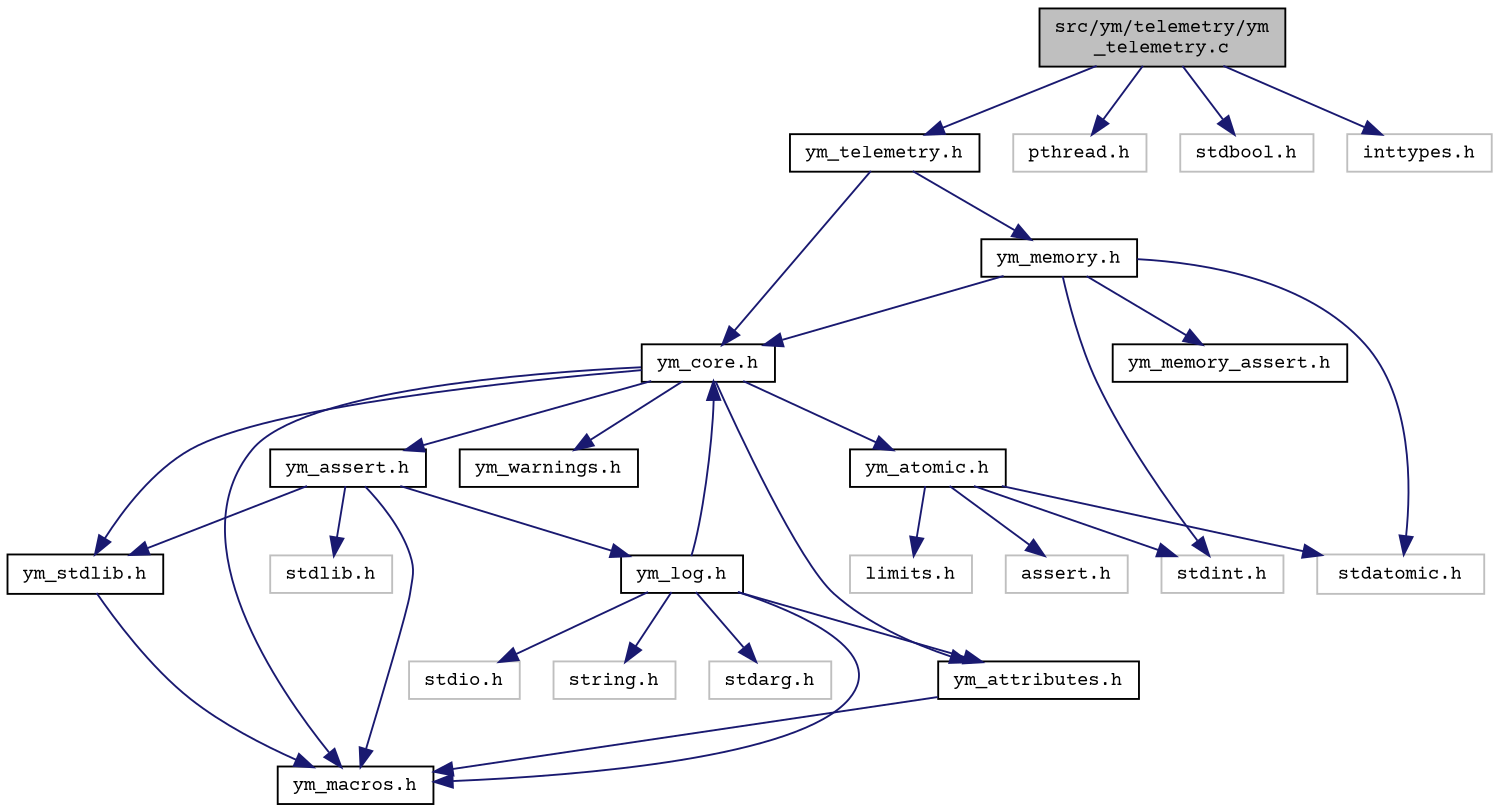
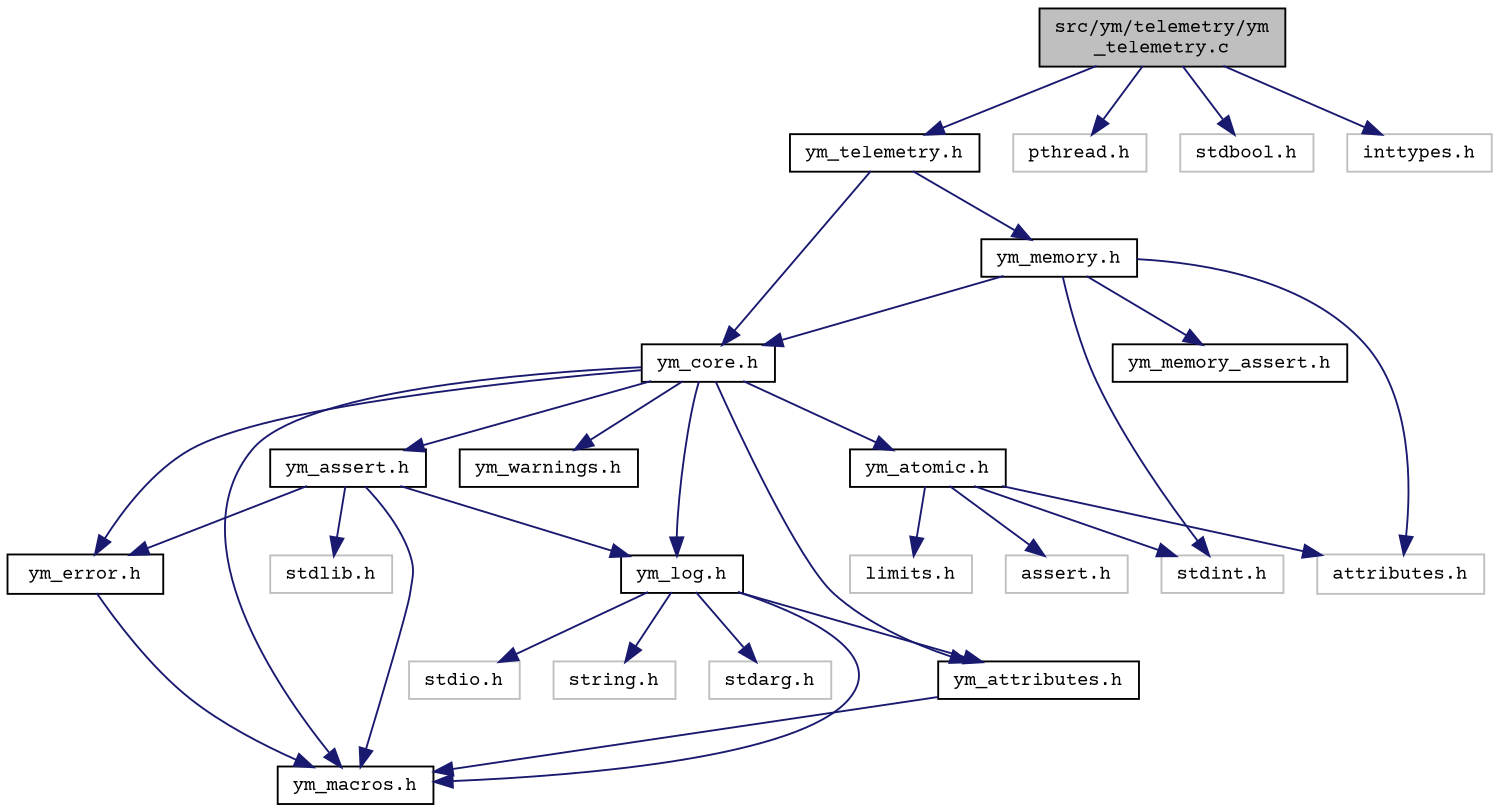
  digraph {
    fontname="Courier Prime"
    node [color=black fillcolor=white fontname="Courier Prime" fontsize=10 shape=record style=filled]
    edge [color=midnightblue fontname="Courier Prime" fontsize=10 labelfontname=Helvetica labelfontsize=10 style=solid]
    n1 [fillcolor=grey75 fontcolor=black height=0.2 label="src/ym/telemetry/ym\l_telemetry.c" width=0.4]
    n2 [height=0.2 label="ym_telemetry.h" width=0.4]
    n3 [color=grey75 height=0.2 label="pthread.h" width=0.4]
    n4 [color=grey75 height=0.2 label="stdbool.h" width=0.4]
    n5 [color=grey75 height=0.2 label="inttypes.h" width=0.4]
    n6 [height=0.2 label="ym_core.h" width=0.4]
    n7 [height=0.2 label="ym_memory.h" width=0.4]
    n8 [height=0.2 label="ym_assert.h" width=0.4]
    n9 [height=0.2 label="ym_macros.h" width=0.4]
-   n10 [height=0.2 label="ym_stdlib.h" width=0.4]
+   n10 [height=0.2 label="ym_error.h" width=0.4]
    n11 [height=0.2 label="ym_attributes.h" width=0.4]
    n12 [height=0.2 label="ym_log.h" width=0.4]
    n13 [height=0.2 label="ym_warnings.h" width=0.4]
    n14 [height=0.2 label="ym_atomic.h" width=0.4]
-   n15 [color=grey75 height=0.2 label="stdatomic.h" width=0.4]
+   n15 [color=grey75 height=0.2 label="attributes.h" width=0.4]
    n16 [color=grey75 height=0.2 label="stdint.h" width=0.4]
    n17 [height=0.2 label="ym_memory_assert.h" width=0.4]
    n18 [color=grey75 height=0.2 label="stdlib.h" width=0.4]
    n19 [color=grey75 height=0.2 label="stdarg.h" width=0.4]
    n20 [color=grey75 height=0.2 label="stdio.h" width=0.4]
    n21 [color=grey75 height=0.2 label="string.h" width=0.4]
    n22 [color=grey75 height=0.2 label="assert.h" width=0.4]
    n23 [color=grey75 height=0.2 label="limits.h" width=0.4]
    n1 -> n2
    n1 -> n3
    n1 -> n4
    n1 -> n5
    n2 -> n6
    n2 -> n7
    n6 -> n8
    n6 -> n9
    n6 -> n10
    n6 -> n11
-   n12 -> n6
+   n6 -> n12
    n6 -> n13
    n6 -> n14
    n7 -> n6
    n7 -> n15
    n7 -> n16
    n7 -> n17
    n8 -> n9
    n8 -> n10
    n8 -> n12
    n8 -> n18
    n10 -> n9
    n11 -> n9
    n12 -> n9
    n12 -> n11
    n12 -> n19
    n12 -> n20
    n12 -> n21
    n14 -> n15
    n14 -> n16
    n14 -> n22
    n14 -> n23
  }
